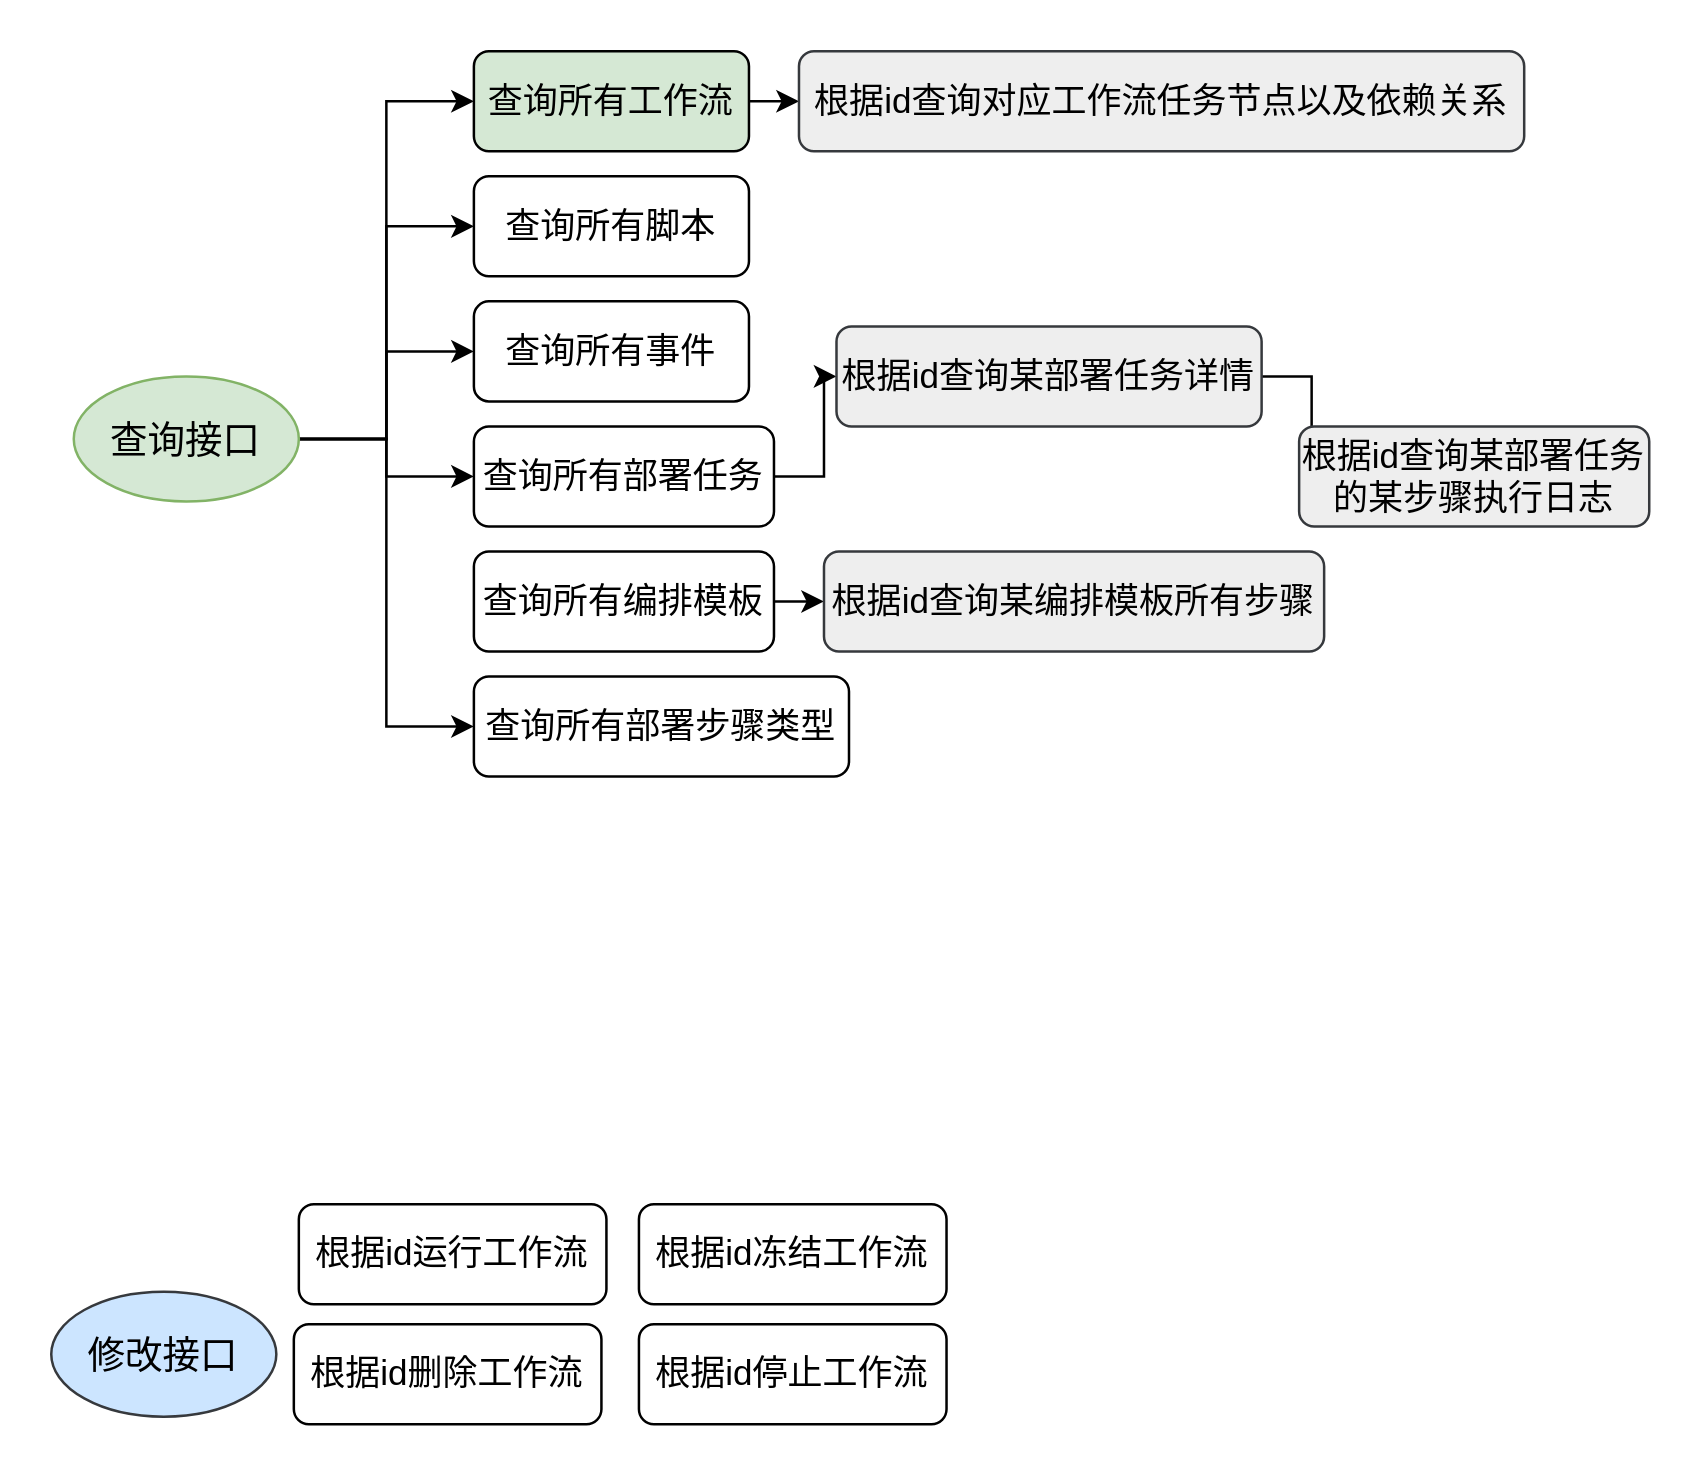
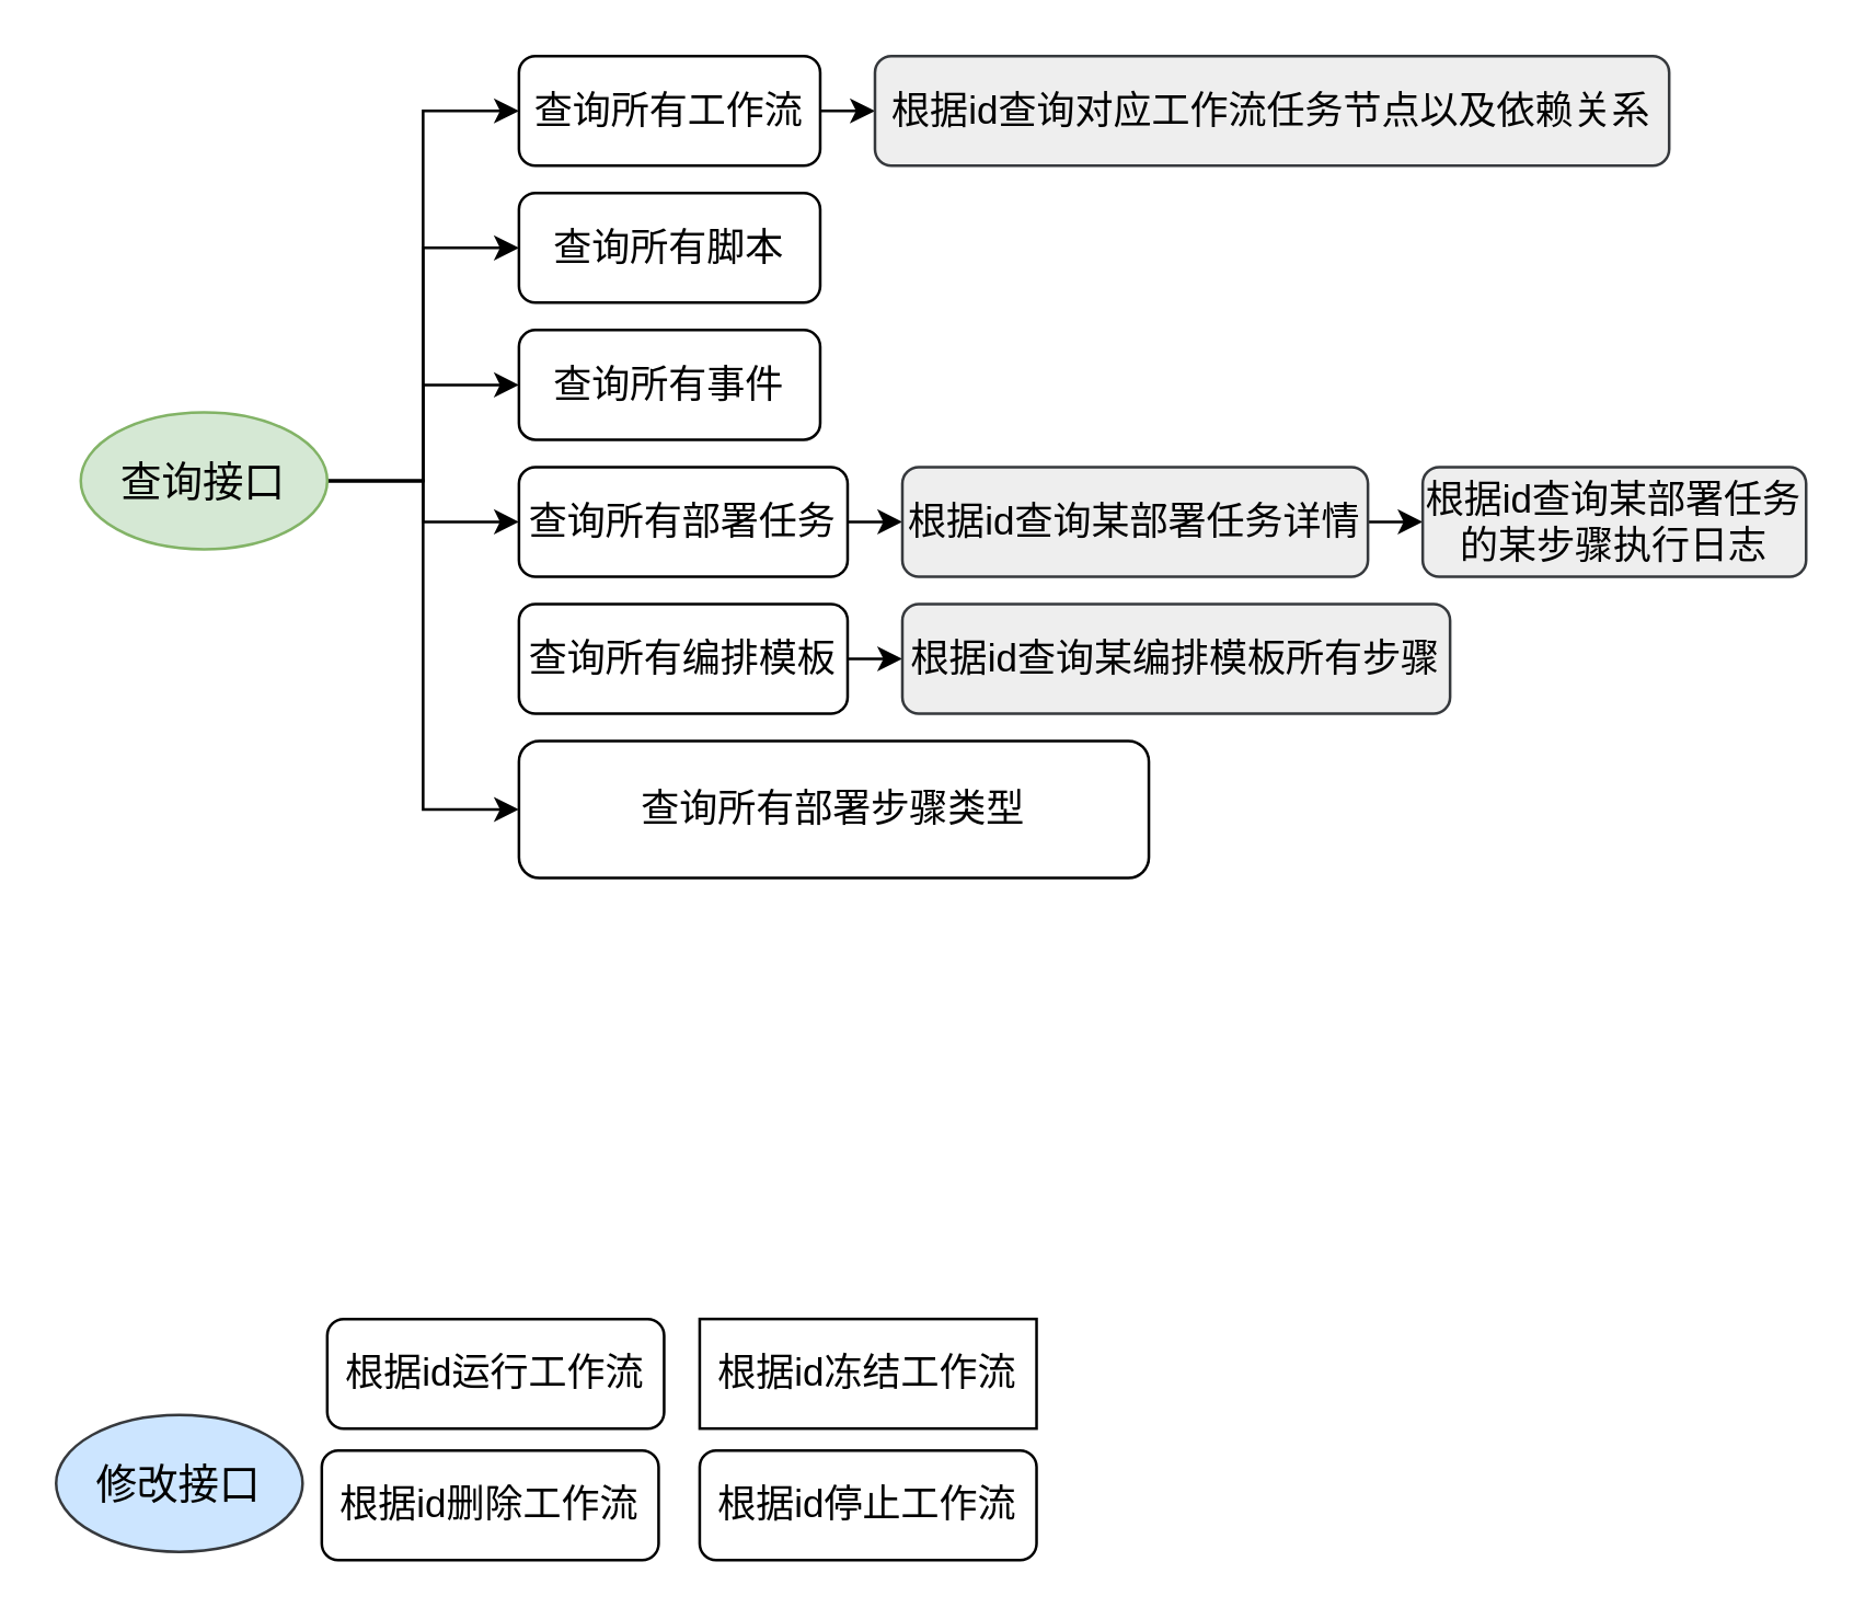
  <mxCell id="0" />
  <mxCell id="1" parent="0" />
  <mxCell id="2" style="edgeStyle=orthogonalEdgeStyle;rounded=0;orthogonalLoop=1;jettySize=auto;html=1;exitX=1;exitY=0.5;exitDx=0;exitDy=0;entryX=0;entryY=0.5;entryDx=0;entryDy=0;" edge="1" parent="1" source="7" target="9"><mxGeometry relative="1" as="geometry" /></mxCell>
  <mxCell id="3" style="edgeStyle=orthogonalEdgeStyle;rounded=0;orthogonalLoop=1;jettySize=auto;html=1;exitX=1;exitY=0.5;exitDx=0;exitDy=0;entryX=0;entryY=0.5;entryDx=0;entryDy=0;" edge="1" parent="1" source="7" target="10"><mxGeometry relative="1" as="geometry" /></mxCell>
  <mxCell id="4" style="edgeStyle=orthogonalEdgeStyle;rounded=0;orthogonalLoop=1;jettySize=auto;html=1;exitX=1;exitY=0.5;exitDx=0;exitDy=0;" edge="1" parent="1" source="7" target="11"><mxGeometry relative="1" as="geometry" /></mxCell>
  <mxCell id="5" style="edgeStyle=orthogonalEdgeStyle;rounded=0;orthogonalLoop=1;jettySize=auto;html=1;exitX=1;exitY=0.5;exitDx=0;exitDy=0;" edge="1" parent="1" source="7" target="13"><mxGeometry relative="1" as="geometry" /></mxCell>
  <mxCell id="6" style="edgeStyle=orthogonalEdgeStyle;rounded=0;orthogonalLoop=1;jettySize=auto;html=1;exitX=1;exitY=0.5;exitDx=0;exitDy=0;entryX=0;entryY=0.5;entryDx=0;entryDy=0;" edge="1" parent="1" source="7" target="16"><mxGeometry relative="1" as="geometry" /></mxCell>
  <mxCell id="7" value="&lt;font style=&quot;font-size: 15px;&quot;&gt;查询接口&lt;/font&gt;" style="ellipse;whiteSpace=wrap;html=1;fillColor=#d5e8d4;strokeColor=#82b366;" vertex="1" parent="1"><mxGeometry x="29" y="150" width="90" height="50" as="geometry" /></mxCell>
  <mxCell id="8" style="edgeStyle=orthogonalEdgeStyle;rounded=0;orthogonalLoop=1;jettySize=auto;html=1;exitX=1;exitY=0.5;exitDx=0;exitDy=0;entryX=0;entryY=0.5;entryDx=0;entryDy=0;" edge="1" parent="1" source="9" target="21"><mxGeometry relative="1" as="geometry" /></mxCell>
- <mxCell id="9" value="&lt;font style=&quot;font-size: 14px;&quot;&gt;查询所有工作流&lt;/font&gt;" style="rounded=1;whiteSpace=wrap;html=1;fillColor=#d5e8d4;" vertex="1" parent="1"><mxGeometry x="189" y="20" width="110" height="40" as="geometry" /></mxCell>
+ <mxCell id="9" value="&lt;font style=&quot;font-size: 14px;&quot;&gt;查询所有工作流&lt;/font&gt;" style="rounded=1;whiteSpace=wrap;html=1;" vertex="1" parent="1"><mxGeometry x="189" y="20" width="110" height="40" as="geometry" /></mxCell>
  <mxCell id="10" value="&lt;font style=&quot;font-size: 14px;&quot;&gt;查询所有脚本&lt;/font&gt;" style="rounded=1;whiteSpace=wrap;html=1;" vertex="1" parent="1"><mxGeometry x="189" y="70" width="110" height="40" as="geometry" /></mxCell>
  <mxCell id="11" value="&lt;font style=&quot;font-size: 14px;&quot;&gt;查询所有事件&lt;/font&gt;" style="rounded=1;whiteSpace=wrap;html=1;" vertex="1" parent="1"><mxGeometry x="189" y="120" width="110" height="40" as="geometry" /></mxCell>
  <mxCell id="12" style="edgeStyle=orthogonalEdgeStyle;rounded=0;orthogonalLoop=1;jettySize=auto;html=1;exitX=1;exitY=0.5;exitDx=0;exitDy=0;entryX=0;entryY=0.5;entryDx=0;entryDy=0;" edge="1" parent="1" source="13" target="18"><mxGeometry relative="1" as="geometry" /></mxCell>
  <mxCell id="13" value="&lt;font style=&quot;font-size: 14px;&quot;&gt;查询所有部署任务&lt;/font&gt;" style="rounded=1;whiteSpace=wrap;html=1;" vertex="1" parent="1"><mxGeometry x="189" y="170" width="120" height="40" as="geometry" /></mxCell>
  <mxCell id="14" style="edgeStyle=orthogonalEdgeStyle;rounded=0;orthogonalLoop=1;jettySize=auto;html=1;exitX=1;exitY=0.5;exitDx=0;exitDy=0;entryX=0;entryY=0.5;entryDx=0;entryDy=0;" edge="1" parent="1" source="15" target="19"><mxGeometry relative="1" as="geometry" /></mxCell>
  <mxCell id="15" value="&lt;font style=&quot;font-size: 14px;&quot;&gt;查询所有编排模板&lt;/font&gt;" style="rounded=1;whiteSpace=wrap;html=1;" vertex="1" parent="1"><mxGeometry x="189" y="220" width="120" height="40" as="geometry" /></mxCell>
- <mxCell id="16" value="&lt;font style=&quot;font-size: 14px;&quot;&gt;查询所有部署步骤类型&lt;/font&gt;" style="rounded=1;whiteSpace=wrap;html=1;" vertex="1" parent="1"><mxGeometry x="189" y="270" width="150" height="40" as="geometry" /></mxCell>
+ <mxCell id="16" value="&lt;font style=&quot;font-size: 14px;&quot;&gt;查询所有部署步骤类型&lt;/font&gt;" style="rounded=1;whiteSpace=wrap;html=1;" vertex="1" parent="1"><mxGeometry x="189" y="270" width="230" height="50" as="geometry" /></mxCell>
  <mxCell id="17" style="edgeStyle=orthogonalEdgeStyle;rounded=0;orthogonalLoop=1;jettySize=auto;html=1;exitX=1;exitY=0.5;exitDx=0;exitDy=0;entryX=0;entryY=0.5;entryDx=0;entryDy=0;" edge="1" parent="1" source="18" target="20"><mxGeometry relative="1" as="geometry" /></mxCell>
- <mxCell id="18" value="&lt;font style=&quot;font-size: 14px;&quot;&gt;根据id查询某部署任务详情&lt;/font&gt;" style="rounded=1;whiteSpace=wrap;html=1;fillColor=#eeeeee;strokeColor=#36393d;" vertex="1" parent="1"><mxGeometry x="334" y="130" width="170" height="40" as="geometry" /></mxCell>
+ <mxCell id="18" value="&lt;font style=&quot;font-size: 14px;&quot;&gt;根据id查询某部署任务详情&lt;/font&gt;" style="rounded=1;whiteSpace=wrap;html=1;fillColor=#eeeeee;strokeColor=#36393d;" vertex="1" parent="1"><mxGeometry x="329" y="170" width="170" height="40" as="geometry" /></mxCell>
  <mxCell id="19" value="&lt;font style=&quot;font-size: 14px;&quot;&gt;根据id查询某编排模板所有步骤&lt;/font&gt;" style="rounded=1;whiteSpace=wrap;html=1;fillColor=#eeeeee;strokeColor=#36393d;" vertex="1" parent="1"><mxGeometry x="329" y="220" width="200" height="40" as="geometry" /></mxCell>
  <mxCell id="20" value="&lt;font style=&quot;font-size: 14px;&quot;&gt;根据id查询某部署任务的某步骤执行日志&lt;/font&gt;" style="rounded=1;whiteSpace=wrap;html=1;fillColor=#eeeeee;strokeColor=#36393d;" vertex="1" parent="1"><mxGeometry x="519" y="170" width="140" height="40" as="geometry" /></mxCell>
  <mxCell id="21" value="&lt;font style=&quot;font-size: 14px;&quot;&gt;根据id查询对应工作流任务节点以及依赖关系&lt;/font&gt;" style="rounded=1;whiteSpace=wrap;html=1;fillColor=#eeeeee;strokeColor=#36393d;" vertex="1" parent="1"><mxGeometry x="319" y="20" width="290" height="40" as="geometry" /></mxCell>
  <mxCell id="22" value="&lt;font style=&quot;font-size: 15px;&quot;&gt;修改接口&lt;/font&gt;" style="ellipse;whiteSpace=wrap;html=1;fillColor=#cce5ff;strokeColor=#36393d;" vertex="1" parent="1"><mxGeometry x="20" y="516" width="90" height="50" as="geometry" /></mxCell>
  <mxCell id="23" value="&lt;font style=&quot;font-size: 14px;&quot;&gt;根据id运行工作流&lt;/font&gt;" style="rounded=1;whiteSpace=wrap;html=1;" vertex="1" parent="1"><mxGeometry x="119" y="481" width="123" height="40" as="geometry" /></mxCell>
- <mxCell id="24" value="&lt;font style=&quot;font-size: 14px;&quot;&gt;根据id冻结工作流&lt;/font&gt;" style="rounded=1;whiteSpace=wrap;html=1;" vertex="1" parent="1"><mxGeometry x="255" y="481" width="123" height="40" as="geometry" /></mxCell>
+ <mxCell id="24" value="&lt;font style=&quot;font-size: 14px;&quot;&gt;根据id冻结工作流&lt;/font&gt;" style="whiteSpace=wrap;html=1;rounded=0;" vertex="1" parent="1"><mxGeometry x="255" y="481" width="123" height="40" as="geometry" /></mxCell>
  <mxCell id="25" value="&lt;font style=&quot;font-size: 14px;&quot;&gt;根据id停止工作流&lt;/font&gt;" style="rounded=1;whiteSpace=wrap;html=1;" vertex="1" parent="1"><mxGeometry x="255" y="529" width="123" height="40" as="geometry" /></mxCell>
  <mxCell id="26" value="&lt;font style=&quot;font-size: 14px;&quot;&gt;根据id删除工作流&lt;/font&gt;" style="rounded=1;whiteSpace=wrap;html=1;" vertex="1" parent="1"><mxGeometry x="117" y="529" width="123" height="40" as="geometry" /></mxCell>
